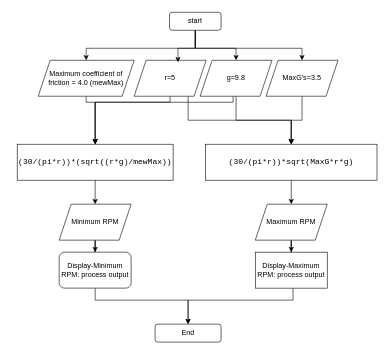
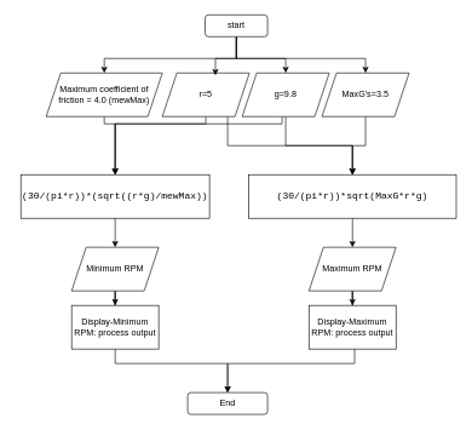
  <mxCell id="0" />
  <mxCell id="1" parent="0" />
  <mxCell id="2" style="edgeStyle=orthogonalEdgeStyle;rounded=0;orthogonalLoop=1;jettySize=auto;html=1;entryX=0.5;entryY=0;entryDx=0;entryDy=0;labelBackgroundColor=none;fontColor=default;" parent="1" source="3" target="13" edge="1"><mxGeometry relative="1" as="geometry"><Array as="points"><mxPoint x="135" y="170" /><mxPoint x="150" y="170" /></Array></mxGeometry></mxCell>
  <mxCell id="3" value="Maximum coefficient of friction = 4.0 (mewMax)" style="shape=parallelogram;perimeter=parallelogramPerimeter;whiteSpace=wrap;html=1;fixedSize=1;labelBackgroundColor=none;" parent="1" vertex="1"><mxGeometry x="55" y="100" width="160" height="60" as="geometry" /></mxCell>
  <mxCell id="4" style="edgeStyle=orthogonalEdgeStyle;rounded=0;orthogonalLoop=1;jettySize=auto;html=1;entryX=0.5;entryY=0;entryDx=0;entryDy=0;labelBackgroundColor=none;fontColor=default;" parent="1" source="5" target="15" edge="1"><mxGeometry relative="1" as="geometry"><Array as="points"><mxPoint x="495" y="200" /><mxPoint x="477" y="200" /></Array></mxGeometry></mxCell>
  <mxCell id="5" value="MaxG's=3.5" style="shape=parallelogram;perimeter=parallelogramPerimeter;whiteSpace=wrap;html=1;fixedSize=1;labelBackgroundColor=none;" parent="1" vertex="1"><mxGeometry x="435" y="100" width="120" height="60" as="geometry" /></mxCell>
  <mxCell id="6" style="edgeStyle=orthogonalEdgeStyle;rounded=0;orthogonalLoop=1;jettySize=auto;html=1;entryX=0.5;entryY=0;entryDx=0;entryDy=0;labelBackgroundColor=none;fontColor=default;" parent="1" source="8" target="13" edge="1"><mxGeometry relative="1" as="geometry"><Array as="points"><mxPoint x="275" y="170" /><mxPoint x="150" y="170" /></Array></mxGeometry></mxCell>
  <mxCell id="7" style="edgeStyle=orthogonalEdgeStyle;rounded=0;orthogonalLoop=1;jettySize=auto;html=1;exitX=0.75;exitY=1;exitDx=0;exitDy=0;labelBackgroundColor=none;fontColor=default;endArrow=open;" parent="1" source="8" target="15" edge="1"><mxGeometry relative="1" as="geometry"><Array as="points"><mxPoint x="305" y="200" /><mxPoint x="477" y="200" /></Array></mxGeometry></mxCell>
  <mxCell id="8" value="r=5" style="shape=parallelogram;perimeter=parallelogramPerimeter;whiteSpace=wrap;html=1;fixedSize=1;labelBackgroundColor=none;" parent="1" vertex="1"><mxGeometry x="215" y="100" width="120" height="60" as="geometry" /></mxCell>
  <mxCell id="9" style="edgeStyle=orthogonalEdgeStyle;rounded=0;orthogonalLoop=1;jettySize=auto;html=1;entryX=0.5;entryY=0;entryDx=0;entryDy=0;labelBackgroundColor=none;fontColor=default;" parent="1" source="11" target="13" edge="1"><mxGeometry relative="1" as="geometry"><Array as="points"><mxPoint x="380" y="170" /><mxPoint x="150" y="170" /></Array></mxGeometry></mxCell>
  <mxCell id="10" style="edgeStyle=orthogonalEdgeStyle;rounded=0;orthogonalLoop=1;jettySize=auto;html=1;exitX=0.5;exitY=1;exitDx=0;exitDy=0;entryX=0.5;entryY=0;entryDx=0;entryDy=0;labelBackgroundColor=none;fontColor=default;" parent="1" source="11" target="15" edge="1"><mxGeometry relative="1" as="geometry"><Array as="points"><mxPoint x="385" y="200" /><mxPoint x="477" y="200" /></Array></mxGeometry></mxCell>
  <mxCell id="11" value="g=9.8" style="shape=parallelogram;perimeter=parallelogramPerimeter;whiteSpace=wrap;html=1;fixedSize=1;labelBackgroundColor=none;" parent="1" vertex="1"><mxGeometry x="325" y="100" width="120" height="60" as="geometry" /></mxCell>
  <mxCell id="12" value="" style="edgeStyle=orthogonalEdgeStyle;rounded=0;orthogonalLoop=1;jettySize=auto;html=1;labelBackgroundColor=none;fontColor=default;" parent="1" source="13" target="17" edge="1"><mxGeometry relative="1" as="geometry" /></mxCell>
  <mxCell id="13" value="&lt;div style=&quot;padding: 30px; font-size: medium; text-align: start;&quot; class=&quot;rtcContent&quot;&gt;&lt;div style=&quot;font-size: 10pt; font-family: Menlo, Monaco, Consolas, &amp;quot;Courier New&amp;quot;, monospace;&quot; class=&quot;lineNode&quot;&gt;&lt;span style=&quot;white-space: pre;&quot;&gt;(30/(pi*r))*(sqrt((r*g)/mewMax))&lt;/span&gt;&lt;/div&gt;&lt;/div&gt;" style="rounded=0;whiteSpace=wrap;html=1;labelBackgroundColor=none;" parent="1" vertex="1"><mxGeometry x="20" y="240" width="260" height="60" as="geometry" /></mxCell>
  <mxCell id="14" value="" style="edgeStyle=orthogonalEdgeStyle;rounded=0;orthogonalLoop=1;jettySize=auto;html=1;labelBackgroundColor=none;fontColor=default;" parent="1" source="15" target="19" edge="1"><mxGeometry relative="1" as="geometry" /></mxCell>
  <mxCell id="15" value="&lt;div style=&quot;padding: 30px; font-size: medium; text-align: start;&quot; class=&quot;rtcContent&quot;&gt;&lt;div style=&quot;font-size: 10pt; font-family: Menlo, Monaco, Consolas, &amp;quot;Courier New&amp;quot;, monospace;&quot; class=&quot;lineNode&quot;&gt;&lt;span style=&quot;white-space: pre;&quot;&gt;(30/(pi*r))*sqrt(MaxG*r*g)&lt;/span&gt;&lt;/div&gt;&lt;/div&gt;" style="rounded=0;whiteSpace=wrap;html=1;labelBackgroundColor=none;" parent="1" vertex="1"><mxGeometry x="334" y="240" width="286" height="60" as="geometry" /></mxCell>
  <mxCell id="16" value="" style="edgeStyle=orthogonalEdgeStyle;rounded=0;orthogonalLoop=1;jettySize=auto;html=1;labelBackgroundColor=none;fontColor=default;" parent="1" source="17" target="26" edge="1"><mxGeometry relative="1" as="geometry" /></mxCell>
  <mxCell id="17" value="Minimum RPM" style="shape=parallelogram;perimeter=parallelogramPerimeter;whiteSpace=wrap;html=1;fixedSize=1;labelBackgroundColor=none;" parent="1" vertex="1"><mxGeometry x="90" y="340" width="120" height="60" as="geometry" /></mxCell>
  <mxCell id="18" style="edgeStyle=orthogonalEdgeStyle;rounded=0;orthogonalLoop=1;jettySize=auto;html=1;entryX=0.5;entryY=0;entryDx=0;entryDy=0;labelBackgroundColor=none;fontColor=default;" parent="1" source="19" target="28" edge="1"><mxGeometry relative="1" as="geometry" /></mxCell>
  <mxCell id="19" value="Maximum RPM" style="shape=parallelogram;perimeter=parallelogramPerimeter;whiteSpace=wrap;html=1;fixedSize=1;labelBackgroundColor=none;" parent="1" vertex="1"><mxGeometry x="417" y="340" width="120" height="60" as="geometry" /></mxCell>
  <mxCell id="20" value="" style="edgeStyle=orthogonalEdgeStyle;rounded=0;orthogonalLoop=1;jettySize=auto;html=1;labelBackgroundColor=none;fontColor=default;" parent="1" source="23" target="11" edge="1"><mxGeometry relative="1" as="geometry"><Array as="points"><mxPoint x="317" y="80" /><mxPoint x="385" y="80" /></Array></mxGeometry></mxCell>
  <mxCell id="21" style="edgeStyle=orthogonalEdgeStyle;rounded=0;orthogonalLoop=1;jettySize=auto;html=1;entryX=0.5;entryY=0;entryDx=0;entryDy=0;labelBackgroundColor=none;fontColor=default;" parent="1" source="23" target="3" edge="1"><mxGeometry relative="1" as="geometry"><Array as="points"><mxPoint x="317" y="80" /><mxPoint x="135" y="80" /></Array></mxGeometry></mxCell>
  <mxCell id="22" style="edgeStyle=orthogonalEdgeStyle;rounded=0;orthogonalLoop=1;jettySize=auto;html=1;labelBackgroundColor=none;fontColor=default;" parent="1" source="23" target="5" edge="1"><mxGeometry relative="1" as="geometry"><Array as="points"><mxPoint x="317" y="80" /><mxPoint x="495" y="80" /></Array></mxGeometry></mxCell>
  <mxCell id="23" value="start" style="rounded=1;whiteSpace=wrap;html=1;labelBackgroundColor=none;" parent="1" vertex="1"><mxGeometry x="274" y="20" width="86" height="30" as="geometry" /></mxCell>
  <mxCell id="24" value="End" style="rounded=1;whiteSpace=wrap;html=1;labelBackgroundColor=none;" parent="1" vertex="1"><mxGeometry x="250" y="540" width="110" height="30" as="geometry" /></mxCell>
  <mxCell id="25" style="edgeStyle=orthogonalEdgeStyle;rounded=0;orthogonalLoop=1;jettySize=auto;html=1;entryX=0.5;entryY=0;entryDx=0;entryDy=0;labelBackgroundColor=none;fontColor=default;" parent="1" source="26" target="24" edge="1"><mxGeometry relative="1" as="geometry"><mxPoint x="310" y="550" as="targetPoint" /><Array as="points"><mxPoint x="150" y="500" /><mxPoint x="305" y="500" /></Array></mxGeometry></mxCell>
- <mxCell id="26" value="Display-Minimum RPM: process output" style="whiteSpace=wrap;html=1;labelBackgroundColor=none;rounded=1;" parent="1" vertex="1"><mxGeometry x="90" y="420" width="120" height="60" as="geometry" /></mxCell>
+ <mxCell id="26" value="Display-Minimum RPM: process output" style="whiteSpace=wrap;html=1;labelBackgroundColor=none;" parent="1" vertex="1"><mxGeometry x="90" y="420" width="120" height="60" as="geometry" /></mxCell>
  <mxCell id="27" style="edgeStyle=orthogonalEdgeStyle;rounded=0;orthogonalLoop=1;jettySize=auto;html=1;entryX=0.5;entryY=0;entryDx=0;entryDy=0;labelBackgroundColor=none;fontColor=default;" parent="1" source="28" target="24" edge="1"><mxGeometry relative="1" as="geometry"><Array as="points"><mxPoint x="480" y="500" /><mxPoint x="305" y="500" /></Array></mxGeometry></mxCell>
  <mxCell id="28" value="Display-Maximum RPM: process output" style="whiteSpace=wrap;html=1;labelBackgroundColor=none;" parent="1" vertex="1"><mxGeometry x="417" y="420" width="120" height="60" as="geometry" /></mxCell>
  <mxCell id="29" style="edgeStyle=orthogonalEdgeStyle;rounded=0;orthogonalLoop=1;jettySize=auto;html=1;entryX=0.609;entryY=0.054;entryDx=0;entryDy=0;entryPerimeter=0;labelBackgroundColor=none;fontColor=default;" parent="1" source="23" target="8" edge="1"><mxGeometry relative="1" as="geometry"><Array as="points"><mxPoint x="317" y="80" /><mxPoint x="288" y="80" /></Array></mxGeometry></mxCell>
